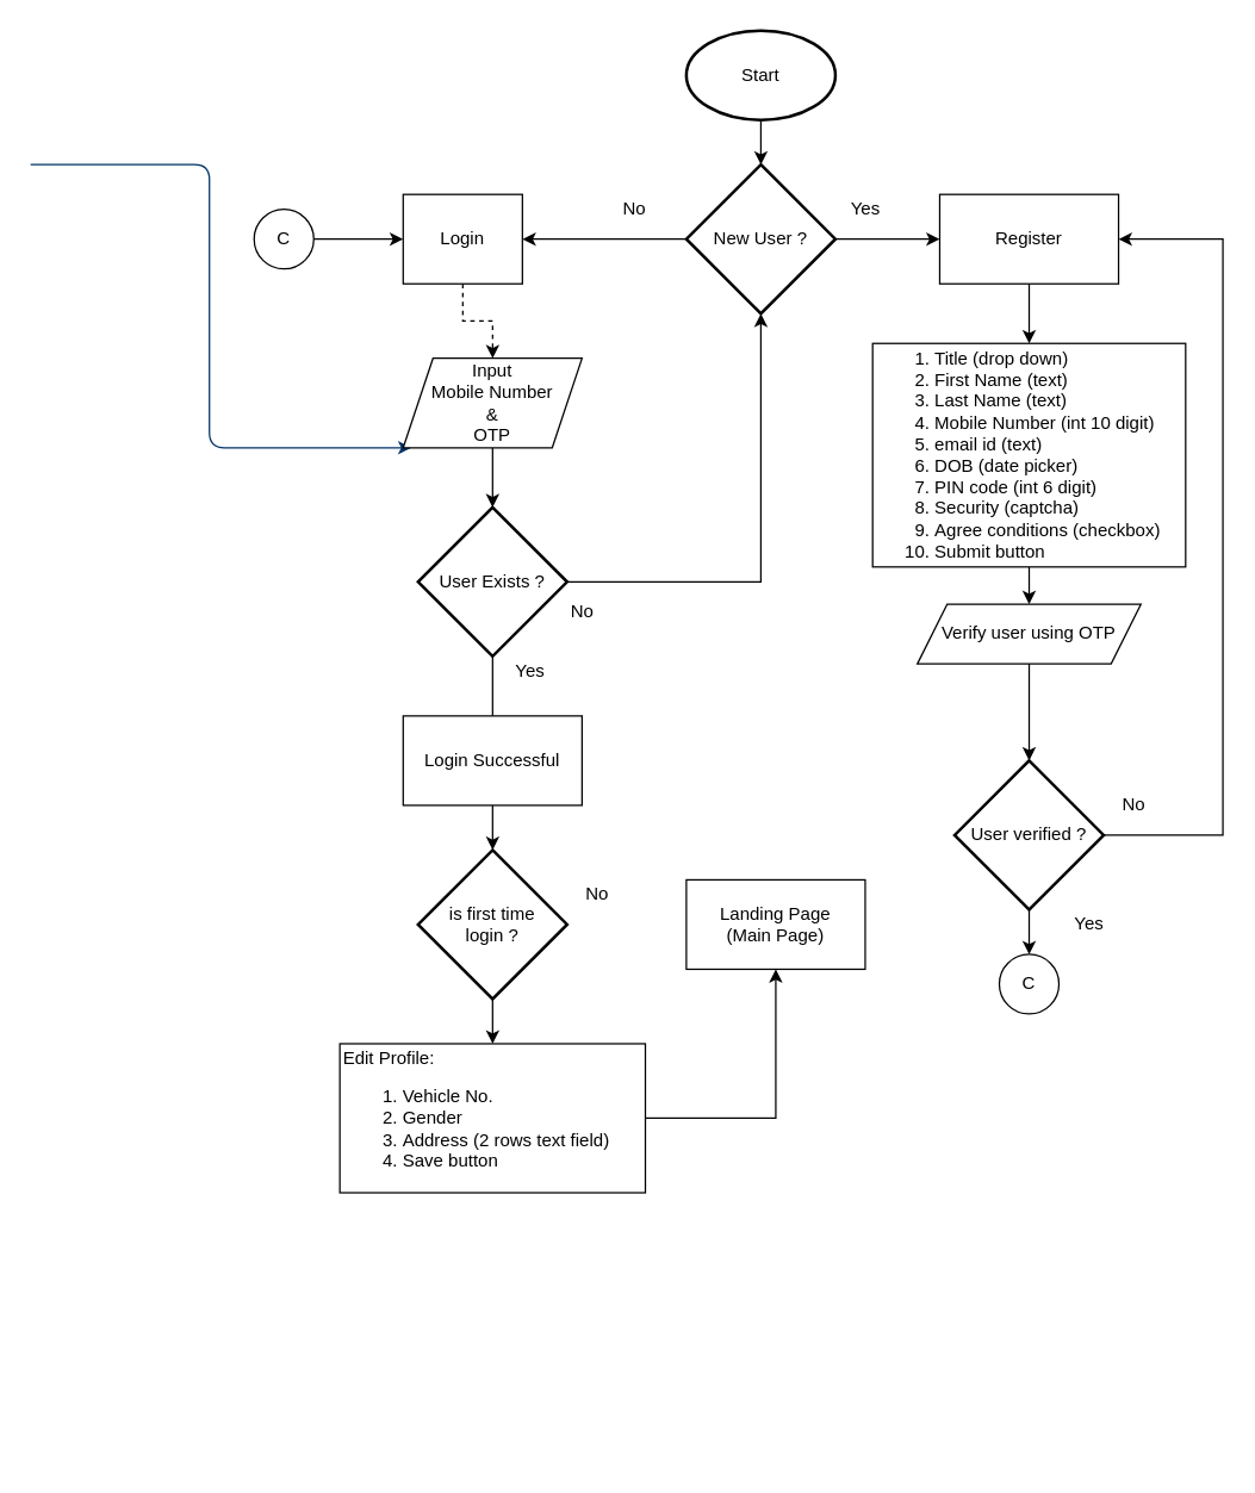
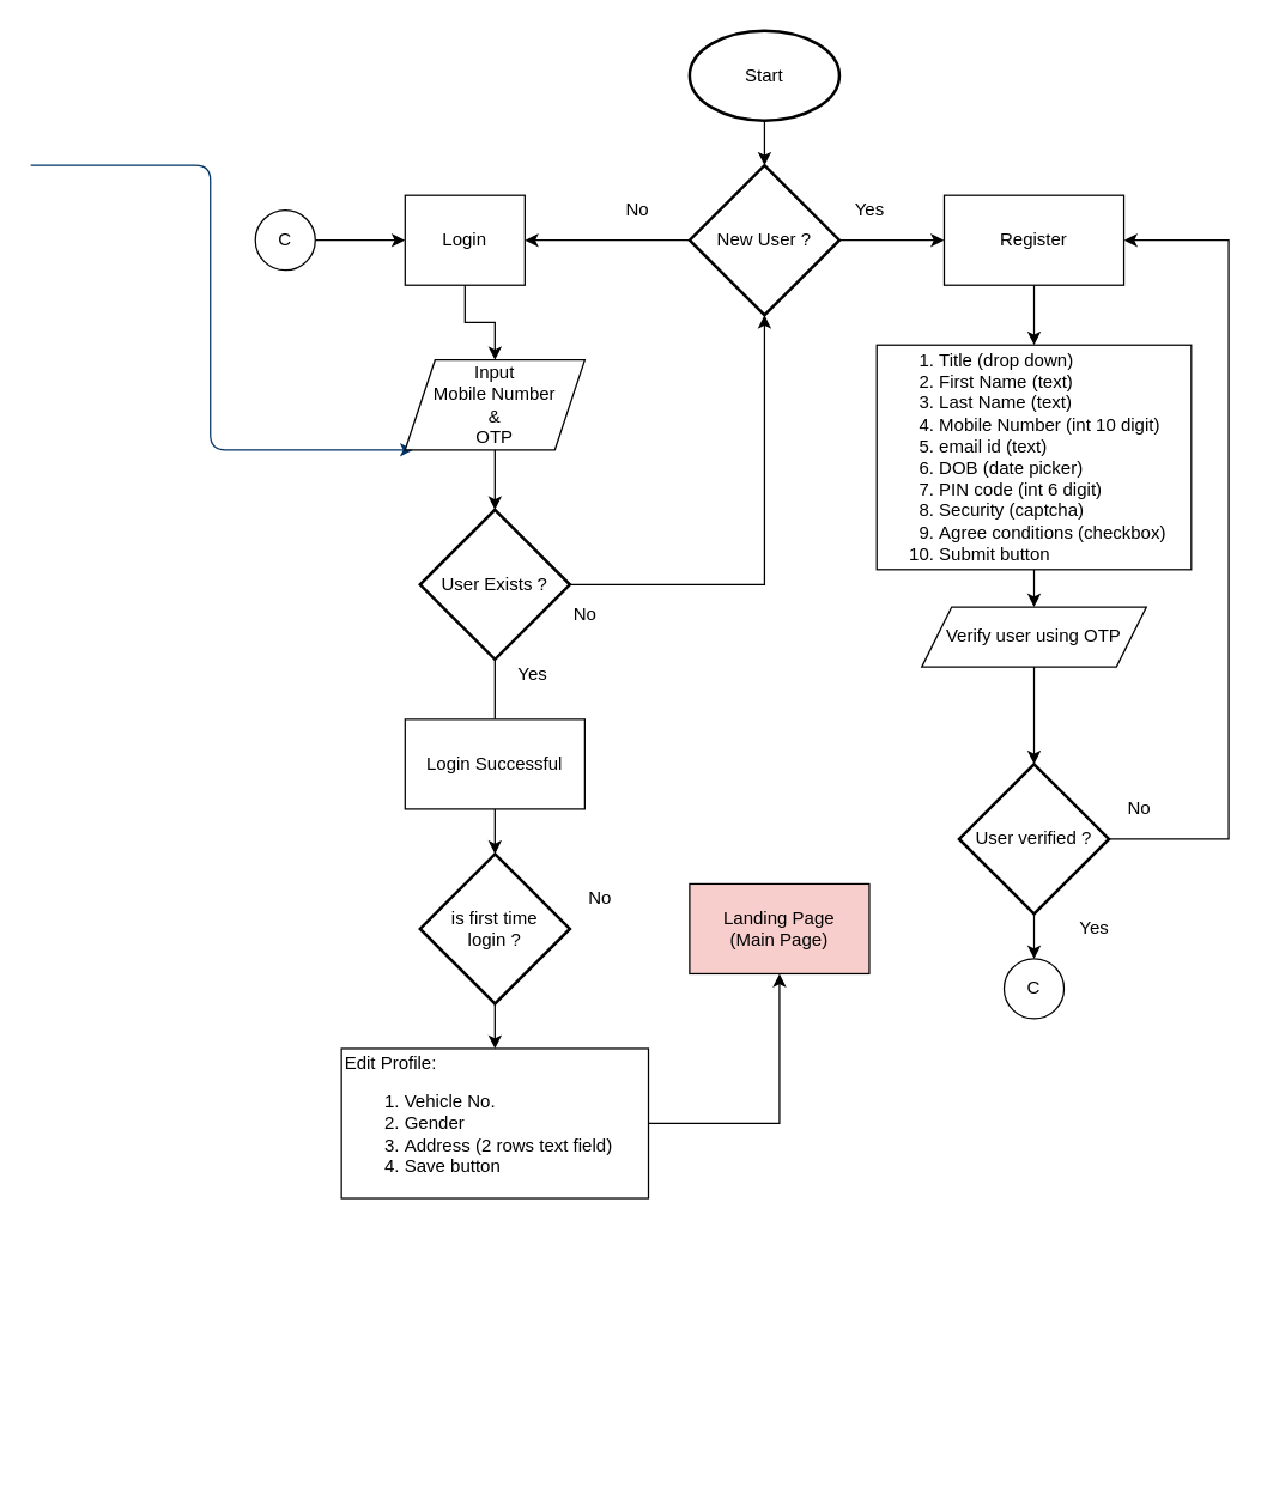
  <mxCell id="0" />
  <mxCell id="1" parent="0" />
  <mxCell id="2" value="" style="edgeStyle=elbowEdgeStyle;elbow=horizontal;exitX=0;exitY=0.5;exitPerimeter=0;entryX=0.095;entryY=0.5;entryPerimeter=0;fontStyle=1;strokeColor=#003366;strokeWidth=1;html=1;" parent="1" edge="1"><mxGeometry width="100" height="100" as="geometry"><mxPoint y="110" as="sourcePoint" x="20" /><mxPoint x="275.605" y="300" as="targetPoint" /><Array as="points"><mxPoint x="140" y="980" /></Array></mxGeometry></mxCell>
  <mxCell id="3" style="edgeStyle=orthogonalEdgeStyle;rounded=0;orthogonalLoop=1;jettySize=auto;html=1;exitX=0.5;exitY=1;exitDx=0;exitDy=0;exitPerimeter=0;entryX=0.5;entryY=0;entryDx=0;entryDy=0;entryPerimeter=0;" edge="1" parent="1" source="4" target="7"><mxGeometry relative="1" as="geometry" /></mxCell>
  <mxCell id="4" value="Start" style="strokeWidth=2;html=1;shape=mxgraph.flowchart.start_1;whiteSpace=wrap;" vertex="1" parent="1"><mxGeometry x="460" y="20" width="100" height="60" as="geometry" /></mxCell>
  <mxCell id="5" style="edgeStyle=orthogonalEdgeStyle;rounded=0;orthogonalLoop=1;jettySize=auto;html=1;exitX=0;exitY=0.5;exitDx=0;exitDy=0;exitPerimeter=0;entryX=1;entryY=0.5;entryDx=0;entryDy=0;" edge="1" parent="1" source="7" target="9"><mxGeometry relative="1" as="geometry" /></mxCell>
  <mxCell id="6" style="edgeStyle=orthogonalEdgeStyle;rounded=0;orthogonalLoop=1;jettySize=auto;html=1;exitX=1;exitY=0.5;exitDx=0;exitDy=0;exitPerimeter=0;entryX=0;entryY=0.5;entryDx=0;entryDy=0;" edge="1" parent="1" source="7" target="11"><mxGeometry relative="1" as="geometry" /></mxCell>
  <mxCell id="7" value="New User ?" style="strokeWidth=2;html=1;shape=mxgraph.flowchart.decision;whiteSpace=wrap;" vertex="1" parent="1"><mxGeometry x="460" y="110" width="100" height="100" as="geometry" /></mxCell>
- <mxCell id="8" style="edgeStyle=orthogonalEdgeStyle;rounded=0;orthogonalLoop=1;jettySize=auto;html=1;exitX=0.5;exitY=1;exitDx=0;exitDy=0;entryX=0.5;entryY=0;entryDx=0;entryDy=0;dashed=1;" edge="1" parent="1" source="9" target="15"><mxGeometry relative="1" as="geometry" /></mxCell>
+ <mxCell id="8" style="edgeStyle=orthogonalEdgeStyle;rounded=0;orthogonalLoop=1;jettySize=auto;html=1;exitX=0.5;exitY=1;exitDx=0;exitDy=0;entryX=0.5;entryY=0;entryDx=0;entryDy=0;" edge="1" parent="1" source="9" target="15"><mxGeometry relative="1" as="geometry" /></mxCell>
  <mxCell id="9" value="Login" style="rounded=0;whiteSpace=wrap;html=1;" vertex="1" parent="1"><mxGeometry x="270" y="130" width="80" height="60" as="geometry" /></mxCell>
  <mxCell id="10" value="" style="edgeStyle=orthogonalEdgeStyle;rounded=0;orthogonalLoop=1;jettySize=auto;html=1;" edge="1" parent="1" source="11" target="25"><mxGeometry relative="1" as="geometry" /></mxCell>
  <mxCell id="11" value="Register" style="rounded=0;whiteSpace=wrap;html=1;" vertex="1" parent="1"><mxGeometry x="630" y="130" width="120" height="60" as="geometry" /></mxCell>
  <mxCell id="12" value="No" style="text;html=1;align=center;verticalAlign=middle;resizable=0;points=[];autosize=1;strokeColor=none;fillColor=none;" vertex="1" parent="1"><mxGeometry x="410" y="130" width="30" height="20" as="geometry" /></mxCell>
  <mxCell id="13" value="Yes" style="text;html=1;align=center;verticalAlign=middle;resizable=0;points=[];autosize=1;strokeColor=none;fillColor=none;" vertex="1" parent="1"><mxGeometry x="560" y="130" width="40" height="20" as="geometry" /></mxCell>
  <mxCell id="14" style="edgeStyle=orthogonalEdgeStyle;rounded=0;orthogonalLoop=1;jettySize=auto;html=1;exitX=0.5;exitY=1;exitDx=0;exitDy=0;entryX=0.5;entryY=0;entryDx=0;entryDy=0;entryPerimeter=0;" edge="1" parent="1" source="15" target="18"><mxGeometry relative="1" as="geometry" /></mxCell>
  <mxCell id="15" value="Input&lt;br&gt;Mobile Number&lt;br&gt;&amp;amp;&lt;br&gt;OTP" style="shape=parallelogram;perimeter=parallelogramPerimeter;whiteSpace=wrap;html=1;fixedSize=1;" vertex="1" parent="1"><mxGeometry x="270" y="240" width="120" height="60" as="geometry" /></mxCell>
  <mxCell id="16" style="edgeStyle=orthogonalEdgeStyle;rounded=0;orthogonalLoop=1;jettySize=auto;html=1;exitX=1;exitY=0.5;exitDx=0;exitDy=0;exitPerimeter=0;entryX=0.5;entryY=1;entryDx=0;entryDy=0;entryPerimeter=0;" edge="1" parent="1" source="18" target="7"><mxGeometry relative="1" as="geometry" /></mxCell>
  <mxCell id="17" style="edgeStyle=orthogonalEdgeStyle;rounded=0;orthogonalLoop=1;jettySize=auto;html=1;exitX=0.5;exitY=1;exitDx=0;exitDy=0;exitPerimeter=0;endArrow=none;" edge="1" parent="1" source="18" target="20"><mxGeometry relative="1" as="geometry" /></mxCell>
  <mxCell id="18" value="User Exists ?" style="strokeWidth=2;html=1;shape=mxgraph.flowchart.decision;whiteSpace=wrap;" vertex="1" parent="1"><mxGeometry x="280" y="340" width="100" height="100" as="geometry" /></mxCell>
  <mxCell id="19" style="edgeStyle=orthogonalEdgeStyle;rounded=0;orthogonalLoop=1;jettySize=auto;html=1;exitX=0.5;exitY=1;exitDx=0;exitDy=0;entryX=0.5;entryY=0;entryDx=0;entryDy=0;entryPerimeter=0;" edge="1" parent="1" source="20" target="37"><mxGeometry relative="1" as="geometry" /></mxCell>
  <mxCell id="20" value="Login Successful" style="rounded=0;whiteSpace=wrap;html=1;" vertex="1" parent="1"><mxGeometry x="270" y="480" width="120" height="60" as="geometry" /></mxCell>
  <mxCell id="21" value="No" style="text;html=1;align=center;verticalAlign=middle;resizable=0;points=[];autosize=1;strokeColor=none;fillColor=none;" vertex="1" parent="1"><mxGeometry x="375" y="400" width="30" height="20" as="geometry" /></mxCell>
  <mxCell id="22" value="Yes" style="text;html=1;align=center;verticalAlign=middle;resizable=0;points=[];autosize=1;strokeColor=none;fillColor=none;" vertex="1" parent="1"><mxGeometry x="335" y="440" width="40" height="20" as="geometry" /></mxCell>
- <mxCell id="23" value="Landing Page&lt;br&gt;(Main Page)" style="rounded=0;whiteSpace=wrap;html=1;" vertex="1" parent="1"><mxGeometry x="460" y="590" width="120" height="60" as="geometry" /></mxCell>
+ <mxCell id="23" value="Landing Page&lt;br&gt;(Main Page)" style="rounded=0;whiteSpace=wrap;html=1;fillColor=#f8cecc;" vertex="1" parent="1"><mxGeometry x="460" y="590" width="120" height="60" as="geometry" /></mxCell>
  <mxCell id="24" style="edgeStyle=orthogonalEdgeStyle;rounded=0;orthogonalLoop=1;jettySize=auto;html=1;exitX=0.5;exitY=1;exitDx=0;exitDy=0;entryX=0.5;entryY=0;entryDx=0;entryDy=0;" edge="1" parent="1" source="25" target="27"><mxGeometry relative="1" as="geometry" /></mxCell>
  <mxCell id="25" value="&lt;ol&gt;&lt;li&gt;Title (drop down)&lt;/li&gt;&lt;li&gt;First Name (text)&lt;/li&gt;&lt;li&gt;Last Name (text)&lt;/li&gt;&lt;li&gt;Mobile Number (int 10 digit)&lt;/li&gt;&lt;li&gt;email id (text)&lt;/li&gt;&lt;li&gt;DOB (date picker)&lt;/li&gt;&lt;li&gt;PIN code (int 6 digit)&lt;/li&gt;&lt;li&gt;Security (captcha)&lt;/li&gt;&lt;li&gt;Agree conditions (checkbox)&lt;/li&gt;&lt;li&gt;Submit button&lt;/li&gt;&lt;/ol&gt;" style="whiteSpace=wrap;html=1;rounded=0;align=left;" vertex="1" parent="1"><mxGeometry x="585" y="230" width="210" height="150" as="geometry" /></mxCell>
  <mxCell id="26" style="edgeStyle=orthogonalEdgeStyle;rounded=0;orthogonalLoop=1;jettySize=auto;html=1;exitX=0.5;exitY=1;exitDx=0;exitDy=0;entryX=0.5;entryY=0;entryDx=0;entryDy=0;entryPerimeter=0;" edge="1" parent="1" source="27" target="30"><mxGeometry relative="1" as="geometry" /></mxCell>
  <mxCell id="27" value="Verify user using OTP" style="shape=parallelogram;perimeter=parallelogramPerimeter;whiteSpace=wrap;html=1;fixedSize=1;" vertex="1" parent="1"><mxGeometry x="615" y="405" width="150" height="40" as="geometry" /></mxCell>
  <mxCell id="28" style="edgeStyle=orthogonalEdgeStyle;rounded=0;orthogonalLoop=1;jettySize=auto;html=1;exitX=1;exitY=0.5;exitDx=0;exitDy=0;exitPerimeter=0;entryX=1;entryY=0.5;entryDx=0;entryDy=0;" edge="1" parent="1" source="30" target="11"><mxGeometry relative="1" as="geometry"><Array as="points"><mxPoint x="820" y="560" /><mxPoint x="820" y="160" /></Array></mxGeometry></mxCell>
  <mxCell id="29" style="edgeStyle=orthogonalEdgeStyle;rounded=0;orthogonalLoop=1;jettySize=auto;html=1;exitX=0.5;exitY=1;exitDx=0;exitDy=0;exitPerimeter=0;entryX=0.5;entryY=0;entryDx=0;entryDy=0;" edge="1" parent="1" source="30" target="33"><mxGeometry relative="1" as="geometry" /></mxCell>
  <mxCell id="30" value="User verified ?" style="strokeWidth=2;html=1;shape=mxgraph.flowchart.decision;whiteSpace=wrap;" vertex="1" parent="1"><mxGeometry x="640" y="510" width="100" height="100" as="geometry" /></mxCell>
  <mxCell id="31" value="No" style="text;html=1;align=center;verticalAlign=middle;resizable=0;points=[];autosize=1;strokeColor=none;fillColor=none;" vertex="1" parent="1"><mxGeometry x="745" y="530" width="30" height="20" as="geometry" /></mxCell>
  <mxCell id="32" value="Yes" style="text;html=1;align=center;verticalAlign=middle;resizable=0;points=[];autosize=1;strokeColor=none;fillColor=none;" vertex="1" parent="1"><mxGeometry x="710" y="610" width="40" height="20" as="geometry" /></mxCell>
  <mxCell id="33" value="C" style="ellipse;whiteSpace=wrap;html=1;aspect=fixed;" vertex="1" parent="1"><mxGeometry x="670" y="640" width="40" height="40" as="geometry" /></mxCell>
  <mxCell id="34" style="edgeStyle=orthogonalEdgeStyle;rounded=0;orthogonalLoop=1;jettySize=auto;html=1;exitX=1;exitY=0.5;exitDx=0;exitDy=0;entryX=0;entryY=0.5;entryDx=0;entryDy=0;" edge="1" parent="1" source="35" target="9"><mxGeometry relative="1" as="geometry" /></mxCell>
  <mxCell id="35" value="C" style="ellipse;whiteSpace=wrap;html=1;aspect=fixed;" vertex="1" parent="1"><mxGeometry x="170" y="140" width="40" height="40" as="geometry" /></mxCell>
  <mxCell id="36" style="edgeStyle=orthogonalEdgeStyle;rounded=0;orthogonalLoop=1;jettySize=auto;html=1;exitX=0.5;exitY=1;exitDx=0;exitDy=0;exitPerimeter=0;entryX=0.5;entryY=0;entryDx=0;entryDy=0;" edge="1" parent="1" source="37" target="40"><mxGeometry relative="1" as="geometry" /></mxCell>
  <mxCell id="37" value="is first time&lt;br&gt;login ?" style="strokeWidth=2;html=1;shape=mxgraph.flowchart.decision;whiteSpace=wrap;" vertex="1" parent="1"><mxGeometry x="280" y="570" width="100" height="100" as="geometry" /></mxCell>
  <mxCell id="38" value="No" style="text;html=1;align=center;verticalAlign=middle;resizable=0;points=[];autosize=1;strokeColor=none;fillColor=none;" vertex="1" parent="1"><mxGeometry x="385" y="590" width="30" height="20" as="geometry" /></mxCell>
  <mxCell id="39" style="edgeStyle=orthogonalEdgeStyle;rounded=0;orthogonalLoop=1;jettySize=auto;html=1;entryX=0.5;entryY=1;entryDx=0;entryDy=0;" edge="1" parent="1" source="40" target="23"><mxGeometry relative="1" as="geometry" /></mxCell>
  <mxCell id="40" value="Edit Profile:&lt;br&gt;&lt;ol&gt;&lt;li&gt;Vehicle No.&lt;/li&gt;&lt;li&gt;Gender&lt;/li&gt;&lt;li&gt;Address (2 rows text field)&lt;/li&gt;&lt;li&gt;Save button&lt;/li&gt;&lt;/ol&gt;" style="rounded=0;whiteSpace=wrap;html=1;align=left;" vertex="1" parent="1"><mxGeometry x="227.5" y="700" width="205" height="100" as="geometry" /></mxCell>
